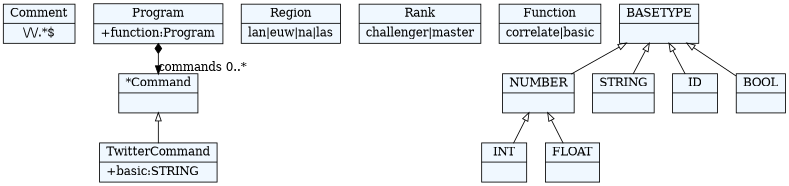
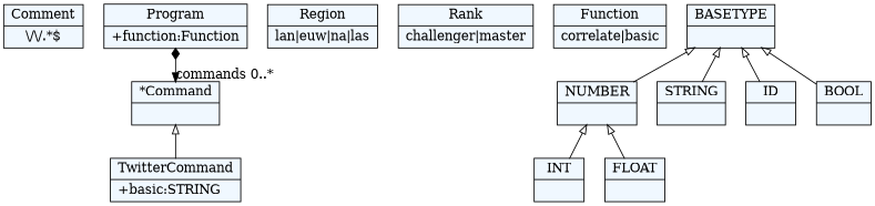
  digraph {
    fontname="Bitstream Vera Sans"
    fontsize=8
    nodesep=0.3
    node [fillcolor=aliceblue shape=record style=filled]
    edge [arrowtail=empty dir=back]
    n1 [label="{Comment|\\/\\/.*$}"]
    n2 [label="{*Command|}"]
    n3 [label="{TwitterCommand|+basic:STRING\l}"]
    n4 [label="{Region|lan\|euw\|na\|las}"]
-   n5 [label="{Program|+function:Program\l}"]
+   n5 [label="{Program|+function:Function\l}"]
    n6 [label="{Rank|challenger\|master}"]
    n7 [label="{Function|correlate\|basic}"]
    n8 [label="{INT|}"]
    n9 [label="{NUMBER|}"]
    n10 [label="{FLOAT|}"]
    n11 [label="{STRING|}"]
    n12 [label="{ID|}"]
    n13 [label="{BOOL|}"]
    n14 [label="{BASETYPE|}"]
    n2 -> n3
    n5 -> n2 [arrowtail=diamond dir=both headlabel="commands 0..*"]
    n9 -> n8
    n9 -> n10
    n14 -> n9
    n14 -> n11
    n14 -> n12
    n14 -> n13
  }
